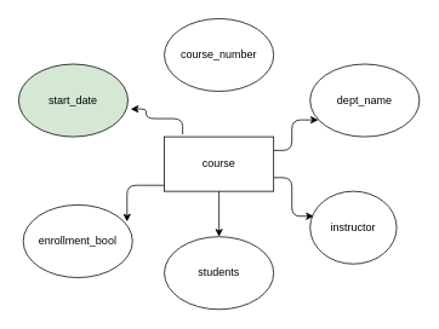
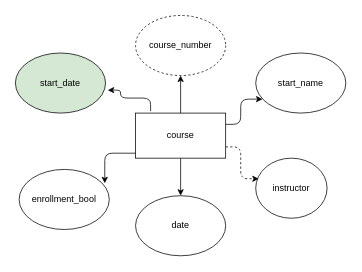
  <mxCell id="0" />
  <mxCell id="1" parent="0" />
+ <mxCell id="2" style="edgeStyle=orthogonalEdgeStyle;html=1;exitX=0.5;exitY=0;exitDx=0;exitDy=0;entryX=0.5;entryY=1;entryDx=0;entryDy=0;" parent="1" source="8" target="10" edge="1"><mxGeometry relative="1" as="geometry" /></mxCell>
  <mxCell id="3" style="edgeStyle=orthogonalEdgeStyle;html=1;exitX=1;exitY=0.25;exitDx=0;exitDy=0;entryX=0.075;entryY=0.768;entryDx=0;entryDy=0;entryPerimeter=0;" parent="1" source="8" target="11" edge="1"><mxGeometry relative="1" as="geometry" /></mxCell>
- <mxCell id="4" style="edgeStyle=orthogonalEdgeStyle;html=1;exitX=1;exitY=0.75;exitDx=0;exitDy=0;entryX=0.042;entryY=0.343;entryDx=0;entryDy=0;entryPerimeter=0;" parent="1" source="8" target="12" edge="1"><mxGeometry relative="1" as="geometry" /></mxCell>
+ <mxCell id="4" style="edgeStyle=orthogonalEdgeStyle;html=1;exitX=1;exitY=0.75;exitDx=0;exitDy=0;entryX=0.042;entryY=0.343;entryDx=0;entryDy=0;entryPerimeter=0;dashed=1;" parent="1" source="8" target="12" edge="1"><mxGeometry relative="1" as="geometry" /></mxCell>
  <mxCell id="5" style="edgeStyle=orthogonalEdgeStyle;html=1;exitX=0.5;exitY=1;exitDx=0;exitDy=0;entryX=0.5;entryY=0;entryDx=0;entryDy=0;" parent="1" source="8" target="9" edge="1"><mxGeometry relative="1" as="geometry" /></mxCell>
  <mxCell id="6" style="edgeStyle=orthogonalEdgeStyle;html=1;exitX=0.008;exitY=0.89;exitDx=0;exitDy=0;entryX=0.95;entryY=0.23;entryDx=0;entryDy=0;entryPerimeter=0;exitPerimeter=0;" parent="1" source="8" target="14" edge="1"><mxGeometry relative="1" as="geometry" /></mxCell>
  <mxCell id="7" style="edgeStyle=orthogonalEdgeStyle;html=1;entryX=1.025;entryY=0.618;entryDx=0;entryDy=0;entryPerimeter=0;exitX=0.167;exitY=-0.043;exitDx=0;exitDy=0;exitPerimeter=0;" parent="1" source="8" target="13" edge="1"><mxGeometry relative="1" as="geometry"><mxPoint x="200" y="140" as="sourcePoint" /><Array as="points"><mxPoint x="200" y="130" /><mxPoint x="160" y="130" /><mxPoint x="160" y="119" /></Array></mxGeometry></mxCell>
  <mxCell id="8" value="course" style="rounded=0;whiteSpace=wrap;html=1;" parent="1" vertex="1"><mxGeometry x="180" y="150" width="120" height="60" as="geometry" /></mxCell>
- <mxCell id="9" value="students" style="ellipse;whiteSpace=wrap;html=1;" parent="1" vertex="1"><mxGeometry x="180" y="260" width="120" height="80" as="geometry" /></mxCell>
- <mxCell id="10" value="course_number" style="ellipse;whiteSpace=wrap;html=1;" parent="1" vertex="1"><mxGeometry x="180" y="20" width="120" height="80" as="geometry" /></mxCell>
- <mxCell id="11" value="dept_name" style="ellipse;whiteSpace=wrap;html=1;" parent="1" vertex="1"><mxGeometry x="340" y="70" width="120" height="80" as="geometry" /></mxCell>
+ <mxCell id="9" value="date" style="ellipse;whiteSpace=wrap;html=1;" parent="1" vertex="1"><mxGeometry x="180" y="260" width="120" height="80" as="geometry" /></mxCell>
+ <mxCell id="10" value="course_number" style="ellipse;whiteSpace=wrap;html=1;dashed=1;" parent="1" vertex="1"><mxGeometry x="180" y="20" width="120" height="80" as="geometry" /></mxCell>
+ <mxCell id="11" value="start_name" style="ellipse;whiteSpace=wrap;html=1;" parent="1" vertex="1"><mxGeometry x="340" y="70" width="120" height="80" as="geometry" /></mxCell>
  <mxCell id="12" value="instructor" style="ellipse;whiteSpace=wrap;html=1;" parent="1" vertex="1"><mxGeometry x="340" y="210" width="95" height="80" as="geometry" /></mxCell>
  <mxCell id="13" value="start_date" style="ellipse;whiteSpace=wrap;html=1;fillColor=#d5e8d4;" parent="1" vertex="1"><mxGeometry x="20" y="70" width="120" height="80" as="geometry" /></mxCell>
  <mxCell id="14" value="enrollment_bool" style="ellipse;whiteSpace=wrap;html=1;" parent="1" vertex="1"><mxGeometry x="25" y="225" width="120" height="80" as="geometry" /></mxCell>
